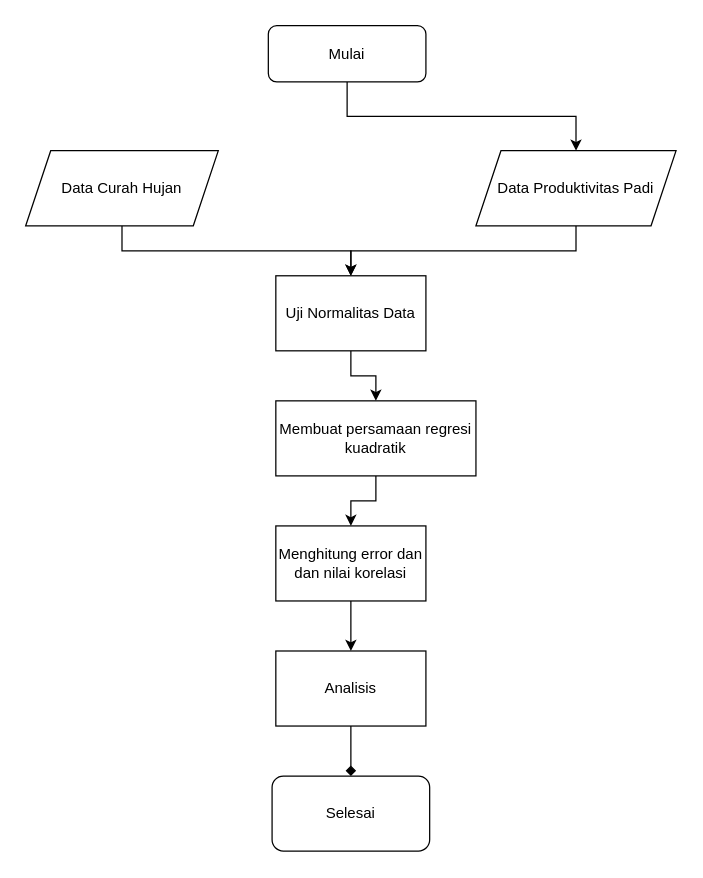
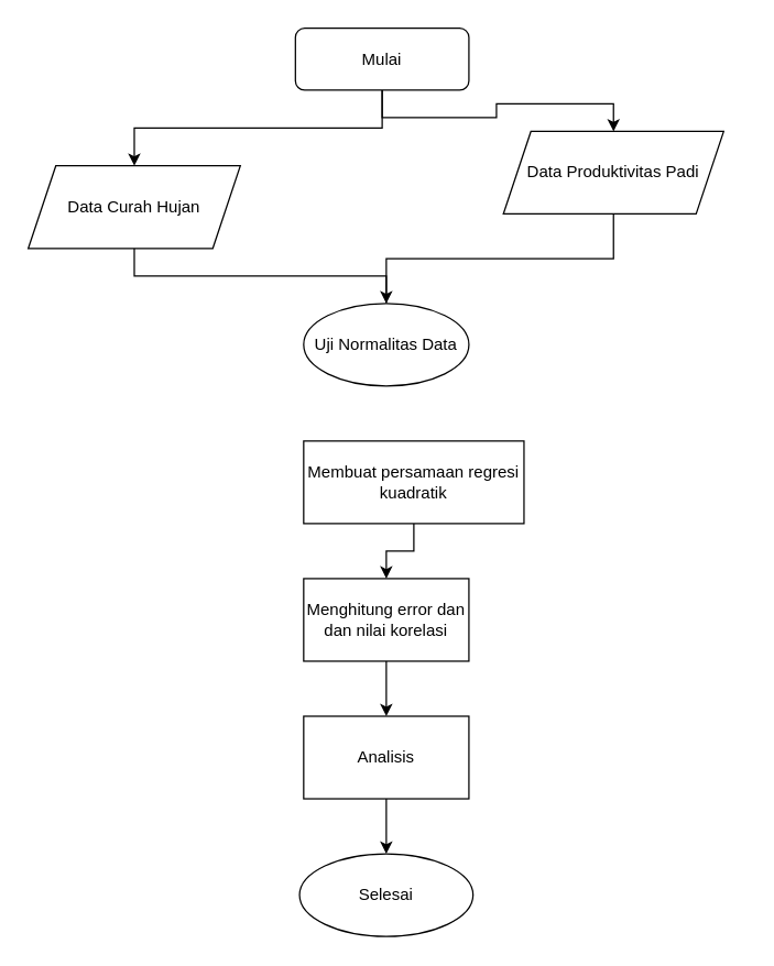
  <mxCell id="0" />
  <mxCell id="1" parent="0" />
  <mxCell id="2" style="edgeStyle=orthogonalEdgeStyle;rounded=0;orthogonalLoop=1;jettySize=auto;html=1;exitX=0.5;exitY=1;exitDx=0;exitDy=0;entryX=0.5;entryY=0;entryDx=0;entryDy=0;" edge="1" parent="1" source="4" target="8"><mxGeometry relative="1" as="geometry" /></mxCell>
+ <mxCell id="3" style="edgeStyle=orthogonalEdgeStyle;rounded=0;orthogonalLoop=1;jettySize=auto;html=1;exitX=0.5;exitY=1;exitDx=0;exitDy=0;entryX=0.5;entryY=0;entryDx=0;entryDy=0;" edge="1" parent="1" source="4" target="6"><mxGeometry relative="1" as="geometry" /></mxCell>
  <mxCell id="4" value="Mulai" style="rounded=1;whiteSpace=wrap;html=1;" vertex="1" parent="1"><mxGeometry x="214" y="20" width="126" height="45" as="geometry" /></mxCell>
- <mxCell id="5" style="edgeStyle=orthogonalEdgeStyle;rounded=0;orthogonalLoop=1;jettySize=auto;html=1;exitX=0.5;exitY=1;exitDx=0;exitDy=0;entryX=0.5;entryY=0;entryDx=0;entryDy=0;" edge="1" parent="1" source="6" target="10"><mxGeometry relative="1" as="geometry" /></mxCell>
+ <mxCell id="5" style="edgeStyle=orthogonalEdgeStyle;rounded=0;orthogonalLoop=1;jettySize=auto;html=1;exitX=0.5;exitY=1;exitDx=0;exitDy=0;entryX=0.5;entryY=0;entryDx=0;entryDy=0;endArrow=none;" edge="1" parent="1" source="6" target="10"><mxGeometry relative="1" as="geometry" /></mxCell>
  <mxCell id="6" value="Data Curah Hujan" style="shape=parallelogram;perimeter=parallelogramPerimeter;whiteSpace=wrap;html=1;fixedSize=1;" vertex="1" parent="1"><mxGeometry x="20" y="120" width="154" height="60" as="geometry" /></mxCell>
  <mxCell id="7" style="edgeStyle=orthogonalEdgeStyle;rounded=0;orthogonalLoop=1;jettySize=auto;html=1;exitX=0.5;exitY=1;exitDx=0;exitDy=0;entryX=0.5;entryY=0;entryDx=0;entryDy=0;" edge="1" parent="1" source="8" target="10"><mxGeometry relative="1" as="geometry" /></mxCell>
- <mxCell id="8" value="Data Produktivitas Padi" style="shape=parallelogram;perimeter=parallelogramPerimeter;whiteSpace=wrap;html=1;fixedSize=1;" vertex="1" parent="1"><mxGeometry x="380" y="120" width="160" height="60" as="geometry" /></mxCell>
- <mxCell id="9" style="edgeStyle=orthogonalEdgeStyle;rounded=0;orthogonalLoop=1;jettySize=auto;html=1;exitX=0.5;exitY=1;exitDx=0;exitDy=0;entryX=0.5;entryY=0;entryDx=0;entryDy=0;" edge="1" parent="1" source="10" target="12"><mxGeometry relative="1" as="geometry" /></mxCell>
- <mxCell id="10" value="Uji Normalitas Data" style="rounded=0;whiteSpace=wrap;html=1;" vertex="1" parent="1"><mxGeometry x="220" y="220" width="120" height="60" as="geometry" /></mxCell>
+ <mxCell id="8" value="Data Produktivitas Padi" style="shape=parallelogram;perimeter=parallelogramPerimeter;whiteSpace=wrap;html=1;fixedSize=1;" vertex="1" parent="1"><mxGeometry x="365" y="95" width="160" height="60" as="geometry" /></mxCell>
+ <mxCell id="10" value="Uji Normalitas Data" style="ellipse;whiteSpace=wrap;html=1;" vertex="1" parent="1"><mxGeometry x="220" y="220" width="120" height="60" as="geometry" /></mxCell>
  <mxCell id="11" style="edgeStyle=orthogonalEdgeStyle;rounded=0;orthogonalLoop=1;jettySize=auto;html=1;exitX=0.5;exitY=1;exitDx=0;exitDy=0;entryX=0.5;entryY=0;entryDx=0;entryDy=0;" edge="1" parent="1" source="12" target="14"><mxGeometry relative="1" as="geometry" /></mxCell>
  <mxCell id="12" value="Membuat persamaan regresi kuadratik" style="rounded=0;whiteSpace=wrap;html=1;" vertex="1" parent="1"><mxGeometry x="220" y="320" width="160" height="60" as="geometry" /></mxCell>
  <mxCell id="13" style="edgeStyle=orthogonalEdgeStyle;rounded=0;orthogonalLoop=1;jettySize=auto;html=1;exitX=0.5;exitY=1;exitDx=0;exitDy=0;entryX=0.5;entryY=0;entryDx=0;entryDy=0;" edge="1" parent="1" source="14" target="16"><mxGeometry relative="1" as="geometry" /></mxCell>
  <mxCell id="14" value="Menghitung error dan dan nilai korelasi&lt;span style=&quot;color: rgba(0 , 0 , 0 , 0) ; font-family: monospace ; font-size: 0px&quot;&gt;%3CmxGraphModel%3E%3Croot%3E%3CmxCell%20id%3D%220%22%2F%3E%3CmxCell%20id%3D%221%22%20parent%3D%220%22%2F%3E%3CmxCell%20id%3D%222%22%20value%3D%22Membuat%20persamaan%20regresi%20kuadratik%22%20style%3D%22rounded%3D0%3BwhiteSpace%3Dwrap%3Bhtml%3D1%3B%22%20vertex%3D%221%22%20parent%3D%221%22%3E%3CmxGeometry%20x%3D%22360%22%20y%3D%22380%22%20width%3D%22120%22%20height%3D%2260%22%20as%3D%22geometry%22%2F%3E%3C%2FmxCell%3E%3C%2Froot%3E%3C%2FmxGraphModel%3E&lt;/span&gt;" style="rounded=0;whiteSpace=wrap;html=1;" vertex="1" parent="1"><mxGeometry x="220" y="420" width="120" height="60" as="geometry" /></mxCell>
- <mxCell id="15" style="edgeStyle=orthogonalEdgeStyle;rounded=0;orthogonalLoop=1;jettySize=auto;html=1;exitX=0.5;exitY=1;exitDx=0;exitDy=0;endArrow=diamond;" edge="1" parent="1" source="16" target="17"><mxGeometry relative="1" as="geometry" /></mxCell>
+ <mxCell id="15" style="edgeStyle=orthogonalEdgeStyle;rounded=0;orthogonalLoop=1;jettySize=auto;html=1;exitX=0.5;exitY=1;exitDx=0;exitDy=0;" edge="1" parent="1" source="16" target="17"><mxGeometry relative="1" as="geometry" /></mxCell>
  <mxCell id="16" value="Analisis" style="rounded=0;whiteSpace=wrap;html=1;" vertex="1" parent="1"><mxGeometry x="220" y="520" width="120" height="60" as="geometry" /></mxCell>
- <mxCell id="17" value="Selesai" style="rounded=1;whiteSpace=wrap;html=1;" vertex="1" parent="1"><mxGeometry x="217" y="620" width="126" height="60" as="geometry" /></mxCell>
+ <mxCell id="17" value="Selesai" style="ellipse;whiteSpace=wrap;html=1;" vertex="1" parent="1"><mxGeometry x="217" y="620" width="126" height="60" as="geometry" /></mxCell>
